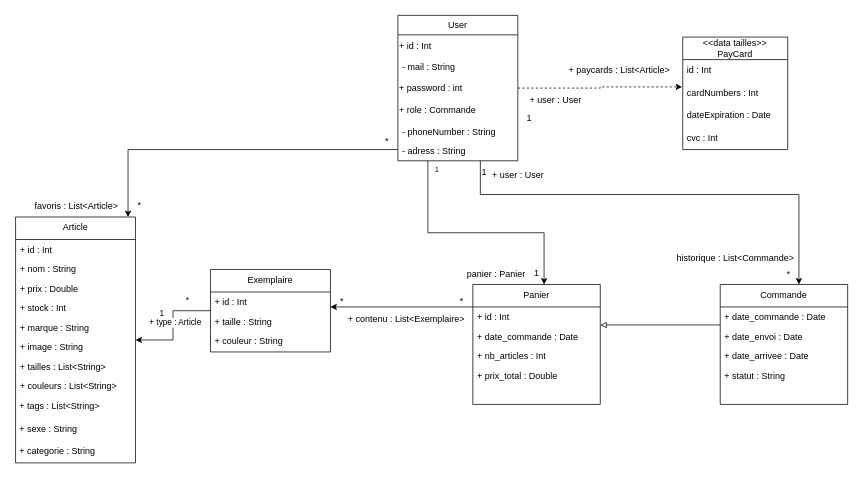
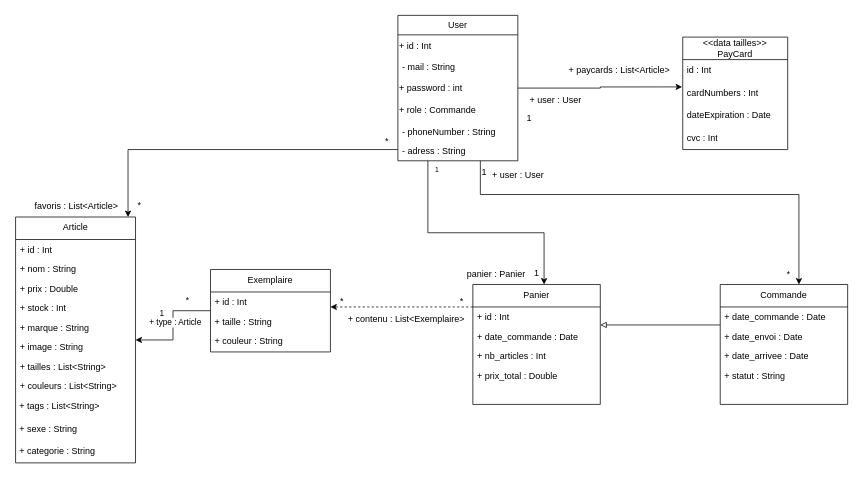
  <mxCell id="0" />
  <mxCell id="1" parent="0" />
  <mxCell id="2" value="User" style="swimlane;fontStyle=0;align=center;verticalAlign=top;childLayout=stackLayout;horizontal=1;startSize=26;horizontalStack=0;resizeParent=1;resizeLast=0;collapsible=1;marginBottom=0;rounded=0;shadow=0;strokeWidth=1;" parent="1" vertex="1"><mxGeometry x="530" y="20" width="160" height="194" as="geometry"><mxRectangle x="340" y="380" width="170" height="26" as="alternateBounds" /></mxGeometry></mxCell>
  <mxCell id="3" value="+ id : Int" style="text;html=1;align=left;verticalAlign=middle;resizable=0;points=[];autosize=1;strokeColor=none;fillColor=none;" parent="2" vertex="1"><mxGeometry y="26" width="160" height="30" as="geometry" /></mxCell>
  <mxCell id="4" value="- mail : String" style="text;align=left;verticalAlign=top;spacingLeft=4;spacingRight=4;overflow=hidden;rotatable=0;points=[[0,0.5],[1,0.5]];portConstraint=eastwest;" parent="2" vertex="1"><mxGeometry y="56" width="160" height="26" as="geometry" /></mxCell>
  <mxCell id="5" value="+ password : int" style="text;html=1;align=left;verticalAlign=middle;resizable=0;points=[];autosize=1;strokeColor=none;fillColor=none;" parent="2" vertex="1"><mxGeometry y="82" width="160" height="30" as="geometry" /></mxCell>
  <mxCell id="6" value="+ role : Commande" style="text;html=1;align=left;verticalAlign=middle;resizable=0;points=[];autosize=1;strokeColor=none;fillColor=none;" parent="2" vertex="1"><mxGeometry y="112" width="160" height="30" as="geometry" /></mxCell>
  <mxCell id="7" value="- phoneNumber : String" style="text;align=left;verticalAlign=top;spacingLeft=4;spacingRight=4;overflow=hidden;rotatable=0;points=[[0,0.5],[1,0.5]];portConstraint=eastwest;" parent="2" vertex="1"><mxGeometry y="142" width="160" height="26" as="geometry" /></mxCell>
  <mxCell id="8" value="- adress : String" style="text;align=left;verticalAlign=top;spacingLeft=4;spacingRight=4;overflow=hidden;rotatable=0;points=[[0,0.5],[1,0.5]];portConstraint=eastwest;" parent="2" vertex="1"><mxGeometry y="168" width="160" height="26" as="geometry" /></mxCell>
  <mxCell id="9" value="Commande" style="swimlane;fontStyle=0;align=center;verticalAlign=top;childLayout=stackLayout;horizontal=1;startSize=30;horizontalStack=0;resizeParent=1;resizeLast=0;collapsible=1;marginBottom=0;rounded=0;shadow=0;strokeWidth=1;" parent="1" vertex="1"><mxGeometry x="960" y="379" width="170" height="160" as="geometry"><mxRectangle x="200" y="660" width="170" height="26" as="alternateBounds" /></mxGeometry></mxCell>
  <mxCell id="10" value="+ date_commande : Date" style="text;align=left;verticalAlign=top;spacingLeft=4;spacingRight=4;overflow=hidden;rotatable=0;points=[[0,0.5],[1,0.5]];portConstraint=eastwest;" parent="9" vertex="1"><mxGeometry y="30" width="170" height="26" as="geometry" /></mxCell>
  <mxCell id="11" value="+ date_envoi : Date" style="text;align=left;verticalAlign=top;spacingLeft=4;spacingRight=4;overflow=hidden;rotatable=0;points=[[0,0.5],[1,0.5]];portConstraint=eastwest;" parent="9" vertex="1"><mxGeometry y="56" width="170" height="26" as="geometry" /></mxCell>
  <mxCell id="12" value="+ date_arrivee : Date" style="text;align=left;verticalAlign=top;spacingLeft=4;spacingRight=4;overflow=hidden;rotatable=0;points=[[0,0.5],[1,0.5]];portConstraint=eastwest;" parent="9" vertex="1"><mxGeometry y="82" width="170" height="26" as="geometry" /></mxCell>
  <mxCell id="13" value="+ statut : String" style="text;align=left;verticalAlign=top;spacingLeft=4;spacingRight=4;overflow=hidden;rotatable=0;points=[[0,0.5],[1,0.5]];portConstraint=eastwest;" parent="9" vertex="1"><mxGeometry y="108" width="170" height="26" as="geometry" /></mxCell>
  <mxCell id="14" style="edgeStyle=orthogonalEdgeStyle;rounded=0;orthogonalLoop=1;jettySize=auto;html=1;" parent="1" source="2" target="9" edge="1"><mxGeometry relative="1" as="geometry"><mxPoint x="640" y="214" as="sourcePoint" /><mxPoint x="730" y="279" as="targetPoint" /><Array as="points"><mxPoint x="640" y="259" /><mxPoint x="1065" y="259" /></Array></mxGeometry></mxCell>
  <mxCell id="15" value="&lt;font style=&quot;font-size: 11px;&quot;&gt;*&lt;/font&gt;" style="edgeLabel;html=1;align=center;verticalAlign=middle;resizable=0;points=[];fontSize=9;" parent="14" vertex="1" connectable="0"><mxGeometry x="0.16" relative="1" as="geometry"><mxPoint x="113" y="105" as="offset" /></mxGeometry></mxCell>
  <mxCell id="16" style="edgeStyle=orthogonalEdgeStyle;rounded=0;orthogonalLoop=1;jettySize=auto;html=1;" parent="1" source="20" target="41" edge="1"><mxGeometry relative="1" as="geometry" /></mxCell>
  <mxCell id="17" value="+ type : Article" style="edgeLabel;html=1;align=center;verticalAlign=middle;resizable=0;points=[];" parent="16" vertex="1" connectable="0"><mxGeometry x="-0.537" y="-2" relative="1" as="geometry"><mxPoint x="-16" y="17" as="offset" /></mxGeometry></mxCell>
  <mxCell id="18" value="*" style="edgeLabel;html=1;align=center;verticalAlign=middle;resizable=0;points=[];" parent="16" vertex="1" connectable="0"><mxGeometry x="-0.537" y="3" relative="1" as="geometry"><mxPoint y="-18" as="offset" /></mxGeometry></mxCell>
  <mxCell id="19" value="1" style="edgeLabel;html=1;align=center;verticalAlign=middle;resizable=0;points=[];" parent="16" vertex="1" connectable="0"><mxGeometry x="0.018" y="3" relative="1" as="geometry"><mxPoint x="-19" y="-18" as="offset" /></mxGeometry></mxCell>
  <mxCell id="20" value="Exemplaire" style="swimlane;fontStyle=0;align=center;verticalAlign=top;childLayout=stackLayout;horizontal=1;startSize=30;horizontalStack=0;resizeParent=1;resizeLast=0;collapsible=1;marginBottom=0;rounded=0;shadow=0;strokeWidth=1;gradientColor=none;" parent="1" vertex="1"><mxGeometry x="280" y="359" width="160" height="110" as="geometry"><mxRectangle x="340" y="380" width="170" height="26" as="alternateBounds" /></mxGeometry></mxCell>
  <mxCell id="21" value="+ id : Int" style="text;align=left;verticalAlign=top;spacingLeft=4;spacingRight=4;overflow=hidden;rotatable=0;points=[[0,0.5],[1,0.5]];portConstraint=eastwest;" parent="20" vertex="1"><mxGeometry y="30" width="160" height="26" as="geometry" /></mxCell>
  <mxCell id="22" value="+ taille : String" style="text;align=left;verticalAlign=top;spacingLeft=4;spacingRight=4;overflow=hidden;rotatable=0;points=[[0,0.5],[1,0.5]];portConstraint=eastwest;" parent="20" vertex="1"><mxGeometry y="56" width="160" height="26" as="geometry" /></mxCell>
  <mxCell id="23" value="+ couleur : String" style="text;align=left;verticalAlign=top;spacingLeft=4;spacingRight=4;overflow=hidden;rotatable=0;points=[[0,0.5],[1,0.5]];portConstraint=eastwest;" parent="20" vertex="1"><mxGeometry y="82" width="160" height="26" as="geometry" /></mxCell>
  <mxCell id="24" style="edgeStyle=orthogonalEdgeStyle;rounded=0;orthogonalLoop=1;jettySize=auto;html=1;exitX=0.25;exitY=1;exitDx=0;exitDy=0;" parent="1" source="2" target="53" edge="1"><mxGeometry relative="1" as="geometry"><mxPoint x="590" y="214" as="sourcePoint" /><mxPoint x="860" y="422" as="targetPoint" /><Array as="points"><mxPoint x="570" y="310" /><mxPoint x="725" y="310" /></Array></mxGeometry></mxCell>
  <mxCell id="25" value="&lt;font style=&quot;font-size: 12px;&quot;&gt;panier : Panier&lt;/font&gt;" style="edgeLabel;html=1;align=center;verticalAlign=middle;resizable=0;points=[];fontSize=9;" parent="24" vertex="1" connectable="0"><mxGeometry x="0.16" relative="1" as="geometry"><mxPoint y="54" as="offset" /></mxGeometry></mxCell>
- <mxCell id="26" style="edgeStyle=orthogonalEdgeStyle;rounded=0;orthogonalLoop=1;jettySize=auto;html=1;" parent="1" source="53" target="20" edge="1"><mxGeometry relative="1" as="geometry"><mxPoint x="630" y="418.988" as="sourcePoint" /><mxPoint x="460" y="419" as="targetPoint" /><Array as="points"><mxPoint x="450" y="409" /><mxPoint x="450" y="409" /></Array></mxGeometry></mxCell>
+ <mxCell id="26" style="edgeStyle=orthogonalEdgeStyle;rounded=0;orthogonalLoop=1;jettySize=auto;html=1;dashed=1;" parent="1" source="53" target="20" edge="1"><mxGeometry relative="1" as="geometry"><mxPoint x="630" y="418.988" as="sourcePoint" /><mxPoint x="460" y="419" as="targetPoint" /><Array as="points"><mxPoint x="450" y="409" /><mxPoint x="450" y="409" /></Array></mxGeometry></mxCell>
  <mxCell id="27" value="&lt;font style=&quot;font-size: 12px;&quot;&gt;+ contenu : List&amp;lt;Exemplaire&amp;gt;&lt;/font&gt;" style="edgeLabel;html=1;align=center;verticalAlign=middle;resizable=0;points=[];fontSize=9;" parent="26" vertex="1" connectable="0"><mxGeometry x="0.16" relative="1" as="geometry"><mxPoint x="20" y="16" as="offset" /></mxGeometry></mxCell>
  <mxCell id="28" value="1" style="text;html=1;align=center;verticalAlign=middle;resizable=0;points=[];autosize=1;strokeColor=none;fillColor=none;" parent="1" vertex="1"><mxGeometry x="690" y="143" width="30" height="30" as="geometry" /></mxCell>
- <mxCell id="29" value="&lt;font style=&quot;font-size: 12px;&quot;&gt;historique : List&amp;lt;Commande&amp;gt;&lt;/font&gt;" style="text;html=1;align=center;verticalAlign=middle;resizable=0;points=[];autosize=1;strokeColor=none;fillColor=none;" parent="1" vertex="1"><mxGeometry x="890" y="329" width="180" height="30" as="geometry" /></mxCell>
  <mxCell id="30" value="1" style="edgeLabel;html=1;align=center;verticalAlign=middle;resizable=0;points=[];fontSize=9;" parent="1" vertex="1" connectable="0"><mxGeometry x="679.999" y="218.999" as="geometry"><mxPoint x="-98" y="8" as="offset" /></mxGeometry></mxCell>
  <mxCell id="31" value="*" style="text;html=1;align=center;verticalAlign=middle;resizable=0;points=[];autosize=1;strokeColor=none;fillColor=none;" parent="1" vertex="1"><mxGeometry x="440" y="387" width="30" height="30" as="geometry" /></mxCell>
  <mxCell id="32" style="edgeStyle=orthogonalEdgeStyle;rounded=0;orthogonalLoop=1;jettySize=auto;html=1;" parent="1" source="2" target="41" edge="1"><mxGeometry relative="1" as="geometry"><mxPoint x="530" y="199" as="sourcePoint" /><mxPoint x="310" y="319" as="targetPoint" /><Array as="points"><mxPoint x="170" y="199" /></Array></mxGeometry></mxCell>
  <mxCell id="33" value="&lt;font style=&quot;font-size: 12px;&quot;&gt;favoris : List&amp;lt;Article&amp;gt;&lt;/font&gt;" style="edgeLabel;html=1;align=center;verticalAlign=middle;resizable=0;points=[];fontSize=9;" parent="32" vertex="1" connectable="0"><mxGeometry x="0.16" relative="1" as="geometry"><mxPoint x="-169" y="75" as="offset" /></mxGeometry></mxCell>
  <mxCell id="34" value="&amp;lt;&amp;lt;data tailles&amp;gt;&amp;gt;&lt;br&gt;PayCard" style="swimlane;fontStyle=0;childLayout=stackLayout;horizontal=1;startSize=30;horizontalStack=0;resizeParent=1;resizeParentMax=0;resizeLast=0;collapsible=1;marginBottom=0;whiteSpace=wrap;html=1;" parent="1" vertex="1"><mxGeometry x="910" y="49" width="140" height="150" as="geometry" /></mxCell>
  <mxCell id="35" value="id : Int" style="text;strokeColor=none;fillColor=none;align=left;verticalAlign=middle;spacingLeft=4;spacingRight=4;overflow=hidden;points=[[0,0.5],[1,0.5]];portConstraint=eastwest;rotatable=0;whiteSpace=wrap;html=1;" parent="34" vertex="1"><mxGeometry y="30" width="140" height="30" as="geometry" /></mxCell>
  <mxCell id="36" value="cardNumbers : Int" style="text;strokeColor=none;fillColor=none;align=left;verticalAlign=middle;spacingLeft=4;spacingRight=4;overflow=hidden;points=[[0,0.5],[1,0.5]];portConstraint=eastwest;rotatable=0;whiteSpace=wrap;html=1;" parent="34" vertex="1"><mxGeometry y="60" width="140" height="30" as="geometry" /></mxCell>
  <mxCell id="37" value="dateExpiration : Date" style="text;strokeColor=none;fillColor=none;align=left;verticalAlign=middle;spacingLeft=4;spacingRight=4;overflow=hidden;points=[[0,0.5],[1,0.5]];portConstraint=eastwest;rotatable=0;whiteSpace=wrap;html=1;" parent="34" vertex="1"><mxGeometry y="90" width="140" height="30" as="geometry" /></mxCell>
  <mxCell id="38" value="cvc : Int" style="text;strokeColor=none;fillColor=none;align=left;verticalAlign=middle;spacingLeft=4;spacingRight=4;overflow=hidden;points=[[0,0.5],[1,0.5]];portConstraint=eastwest;rotatable=0;whiteSpace=wrap;html=1;" parent="34" vertex="1"><mxGeometry y="120" width="140" height="30" as="geometry" /></mxCell>
- <mxCell id="39" style="edgeStyle=orthogonalEdgeStyle;rounded=0;orthogonalLoop=1;jettySize=auto;html=1;entryX=-0.006;entryY=0.215;entryDx=0;entryDy=0;entryPerimeter=0;dashed=1;" parent="1" source="2" target="36" edge="1"><mxGeometry relative="1" as="geometry"><Array as="points"><mxPoint x="800" y="117" /><mxPoint x="800" y="116" /></Array><mxPoint x="770" y="150" as="sourcePoint" /></mxGeometry></mxCell>
+ <mxCell id="39" style="edgeStyle=orthogonalEdgeStyle;rounded=0;orthogonalLoop=1;jettySize=auto;html=1;entryX=-0.006;entryY=0.215;entryDx=0;entryDy=0;entryPerimeter=0;" parent="1" source="2" target="36" edge="1"><mxGeometry relative="1" as="geometry"><Array as="points"><mxPoint x="800" y="117" /><mxPoint x="800" y="116" /></Array><mxPoint x="770" y="150" as="sourcePoint" /></mxGeometry></mxCell>
  <mxCell id="40" value="+ paycards : List&amp;lt;Article&amp;gt;" style="text;html=1;align=center;verticalAlign=middle;resizable=0;points=[];autosize=1;strokeColor=none;fillColor=none;" parent="1" vertex="1"><mxGeometry x="740" y="79" width="170" height="30" as="geometry" /></mxCell>
  <mxCell id="41" value="Article" style="swimlane;fontStyle=0;align=center;verticalAlign=top;childLayout=stackLayout;horizontal=1;startSize=30;horizontalStack=0;resizeParent=1;resizeLast=0;collapsible=1;marginBottom=0;rounded=0;shadow=0;strokeWidth=1;gradientColor=none;" parent="1" vertex="1"><mxGeometry x="20" y="289" width="160" height="328" as="geometry"><mxRectangle x="340" y="380" width="170" height="26" as="alternateBounds" /></mxGeometry></mxCell>
  <mxCell id="42" value="+ id : Int" style="text;align=left;verticalAlign=top;spacingLeft=4;spacingRight=4;overflow=hidden;rotatable=0;points=[[0,0.5],[1,0.5]];portConstraint=eastwest;" parent="41" vertex="1"><mxGeometry y="30" width="160" height="26" as="geometry" /></mxCell>
  <mxCell id="43" value="+ nom : String" style="text;align=left;verticalAlign=top;spacingLeft=4;spacingRight=4;overflow=hidden;rotatable=0;points=[[0,0.5],[1,0.5]];portConstraint=eastwest;" parent="41" vertex="1"><mxGeometry y="56" width="160" height="26" as="geometry" /></mxCell>
  <mxCell id="44" value="+ prix : Double" style="text;align=left;verticalAlign=top;spacingLeft=4;spacingRight=4;overflow=hidden;rotatable=0;points=[[0,0.5],[1,0.5]];portConstraint=eastwest;" parent="41" vertex="1"><mxGeometry y="82" width="160" height="26" as="geometry" /></mxCell>
  <mxCell id="45" value="+ stock : Int" style="text;align=left;verticalAlign=top;spacingLeft=4;spacingRight=4;overflow=hidden;rotatable=0;points=[[0,0.5],[1,0.5]];portConstraint=eastwest;" vertex="1" parent="41"><mxGeometry y="108" width="160" height="26" as="geometry" /></mxCell>
  <mxCell id="46" value="+ marque : String" style="text;align=left;verticalAlign=top;spacingLeft=4;spacingRight=4;overflow=hidden;rotatable=0;points=[[0,0.5],[1,0.5]];portConstraint=eastwest;" parent="41" vertex="1"><mxGeometry y="134" width="160" height="26" as="geometry" /></mxCell>
  <mxCell id="47" value="+ image : String" style="text;align=left;verticalAlign=top;spacingLeft=4;spacingRight=4;overflow=hidden;rotatable=0;points=[[0,0.5],[1,0.5]];portConstraint=eastwest;" vertex="1" parent="41"><mxGeometry y="160" width="160" height="26" as="geometry" /></mxCell>
  <mxCell id="48" value="+ tailles : List&lt;String&gt;" style="text;align=left;verticalAlign=top;spacingLeft=4;spacingRight=4;overflow=hidden;rotatable=0;points=[[0,0.5],[1,0.5]];portConstraint=eastwest;" parent="41" vertex="1"><mxGeometry y="186" width="160" height="26" as="geometry" /></mxCell>
  <mxCell id="49" value="+ couleurs : List&lt;String&gt;" style="text;align=left;verticalAlign=top;spacingLeft=4;spacingRight=4;overflow=hidden;rotatable=0;points=[[0,0.5],[1,0.5]];portConstraint=eastwest;" parent="41" vertex="1"><mxGeometry y="212" width="160" height="26" as="geometry" /></mxCell>
  <mxCell id="50" value="&amp;nbsp;+ tags : List&amp;lt;String&amp;gt;" style="text;html=1;align=left;verticalAlign=middle;resizable=0;points=[];autosize=1;strokeColor=none;fillColor=none;" parent="41" vertex="1"><mxGeometry y="238" width="160" height="30" as="geometry" /></mxCell>
  <mxCell id="51" value="&amp;nbsp;+ sexe : String" style="text;html=1;align=left;verticalAlign=middle;resizable=0;points=[];autosize=1;strokeColor=none;fillColor=none;" parent="41" vertex="1"><mxGeometry y="268" width="160" height="30" as="geometry" /></mxCell>
  <mxCell id="52" value="&amp;nbsp;+ categorie : String" style="text;html=1;align=left;verticalAlign=middle;resizable=0;points=[];autosize=1;strokeColor=none;fillColor=none;" parent="41" vertex="1"><mxGeometry y="298" width="160" height="30" as="geometry" /></mxCell>
  <mxCell id="53" value="Panier" style="swimlane;fontStyle=0;align=center;verticalAlign=top;childLayout=stackLayout;horizontal=1;startSize=30;horizontalStack=0;resizeParent=1;resizeLast=0;collapsible=1;marginBottom=0;rounded=0;shadow=0;strokeWidth=1;" parent="1" vertex="1"><mxGeometry x="630" y="379" width="170" height="160" as="geometry"><mxRectangle x="340" y="380" width="170" height="26" as="alternateBounds" /></mxGeometry></mxCell>
  <mxCell id="54" value="+ id : Int" style="text;align=left;verticalAlign=top;spacingLeft=4;spacingRight=4;overflow=hidden;rotatable=0;points=[[0,0.5],[1,0.5]];portConstraint=eastwest;" parent="53" vertex="1"><mxGeometry y="30" width="170" height="26" as="geometry" /></mxCell>
  <mxCell id="55" value="+ date_commande : Date" style="text;align=left;verticalAlign=top;spacingLeft=4;spacingRight=4;overflow=hidden;rotatable=0;points=[[0,0.5],[1,0.5]];portConstraint=eastwest;" parent="53" vertex="1"><mxGeometry y="56" width="170" height="26" as="geometry" /></mxCell>
  <mxCell id="56" value="+ nb_articles : Int" style="text;align=left;verticalAlign=top;spacingLeft=4;spacingRight=4;overflow=hidden;rotatable=0;points=[[0,0.5],[1,0.5]];portConstraint=eastwest;" parent="53" vertex="1"><mxGeometry y="82" width="170" height="26" as="geometry" /></mxCell>
  <mxCell id="57" value="+ prix_total : Double" style="text;align=left;verticalAlign=top;spacingLeft=4;spacingRight=4;overflow=hidden;rotatable=0;points=[[0,0.5],[1,0.5]];portConstraint=eastwest;" parent="53" vertex="1"><mxGeometry y="108" width="170" height="26" as="geometry" /></mxCell>
  <mxCell id="58" style="edgeStyle=orthogonalEdgeStyle;rounded=0;orthogonalLoop=1;jettySize=auto;html=1;endArrow=block;endFill=0;" parent="1" source="9" target="53" edge="1"><mxGeometry relative="1" as="geometry"><Array as="points"><mxPoint x="930" y="433" /><mxPoint x="930" y="433" /></Array></mxGeometry></mxCell>
  <mxCell id="59" value="1" style="text;html=1;align=center;verticalAlign=middle;resizable=0;points=[];autosize=1;strokeColor=none;fillColor=none;" parent="1" vertex="1"><mxGeometry x="700" y="349" width="30" height="30" as="geometry" /></mxCell>
  <mxCell id="60" value="1" style="text;html=1;align=center;verticalAlign=middle;resizable=0;points=[];autosize=1;strokeColor=none;fillColor=none;" parent="1" vertex="1"><mxGeometry x="630" y="214" width="30" height="30" as="geometry" /></mxCell>
  <mxCell id="61" value="*" style="text;html=1;align=center;verticalAlign=middle;resizable=0;points=[];autosize=1;strokeColor=none;fillColor=none;" parent="1" vertex="1"><mxGeometry x="600" y="387" width="30" height="30" as="geometry" /></mxCell>
  <mxCell id="62" value="*" style="text;html=1;align=center;verticalAlign=middle;resizable=0;points=[];autosize=1;strokeColor=none;fillColor=none;" parent="1" vertex="1"><mxGeometry x="500" y="173" width="30" height="30" as="geometry" /></mxCell>
  <mxCell id="63" value="*" style="text;html=1;align=center;verticalAlign=middle;resizable=0;points=[];autosize=1;strokeColor=none;fillColor=none;" parent="1" vertex="1"><mxGeometry x="170" y="259" width="30" height="30" as="geometry" /></mxCell>
  <mxCell id="64" value="+ user : User" style="text;strokeColor=none;fillColor=none;align=left;verticalAlign=middle;spacingLeft=4;spacingRight=4;overflow=hidden;points=[[0,0.5],[1,0.5]];portConstraint=eastwest;rotatable=0;whiteSpace=wrap;html=1;" parent="1" vertex="1"><mxGeometry x="700" y="119" width="80" height="30" as="geometry" /></mxCell>
  <mxCell id="65" value="+ user : User" style="text;align=left;verticalAlign=top;spacingLeft=4;spacingRight=4;overflow=hidden;rotatable=0;points=[[0,0.5],[1,0.5]];portConstraint=eastwest;" parent="1" vertex="1"><mxGeometry x="650" y="219" width="170" height="26" as="geometry" /></mxCell>
